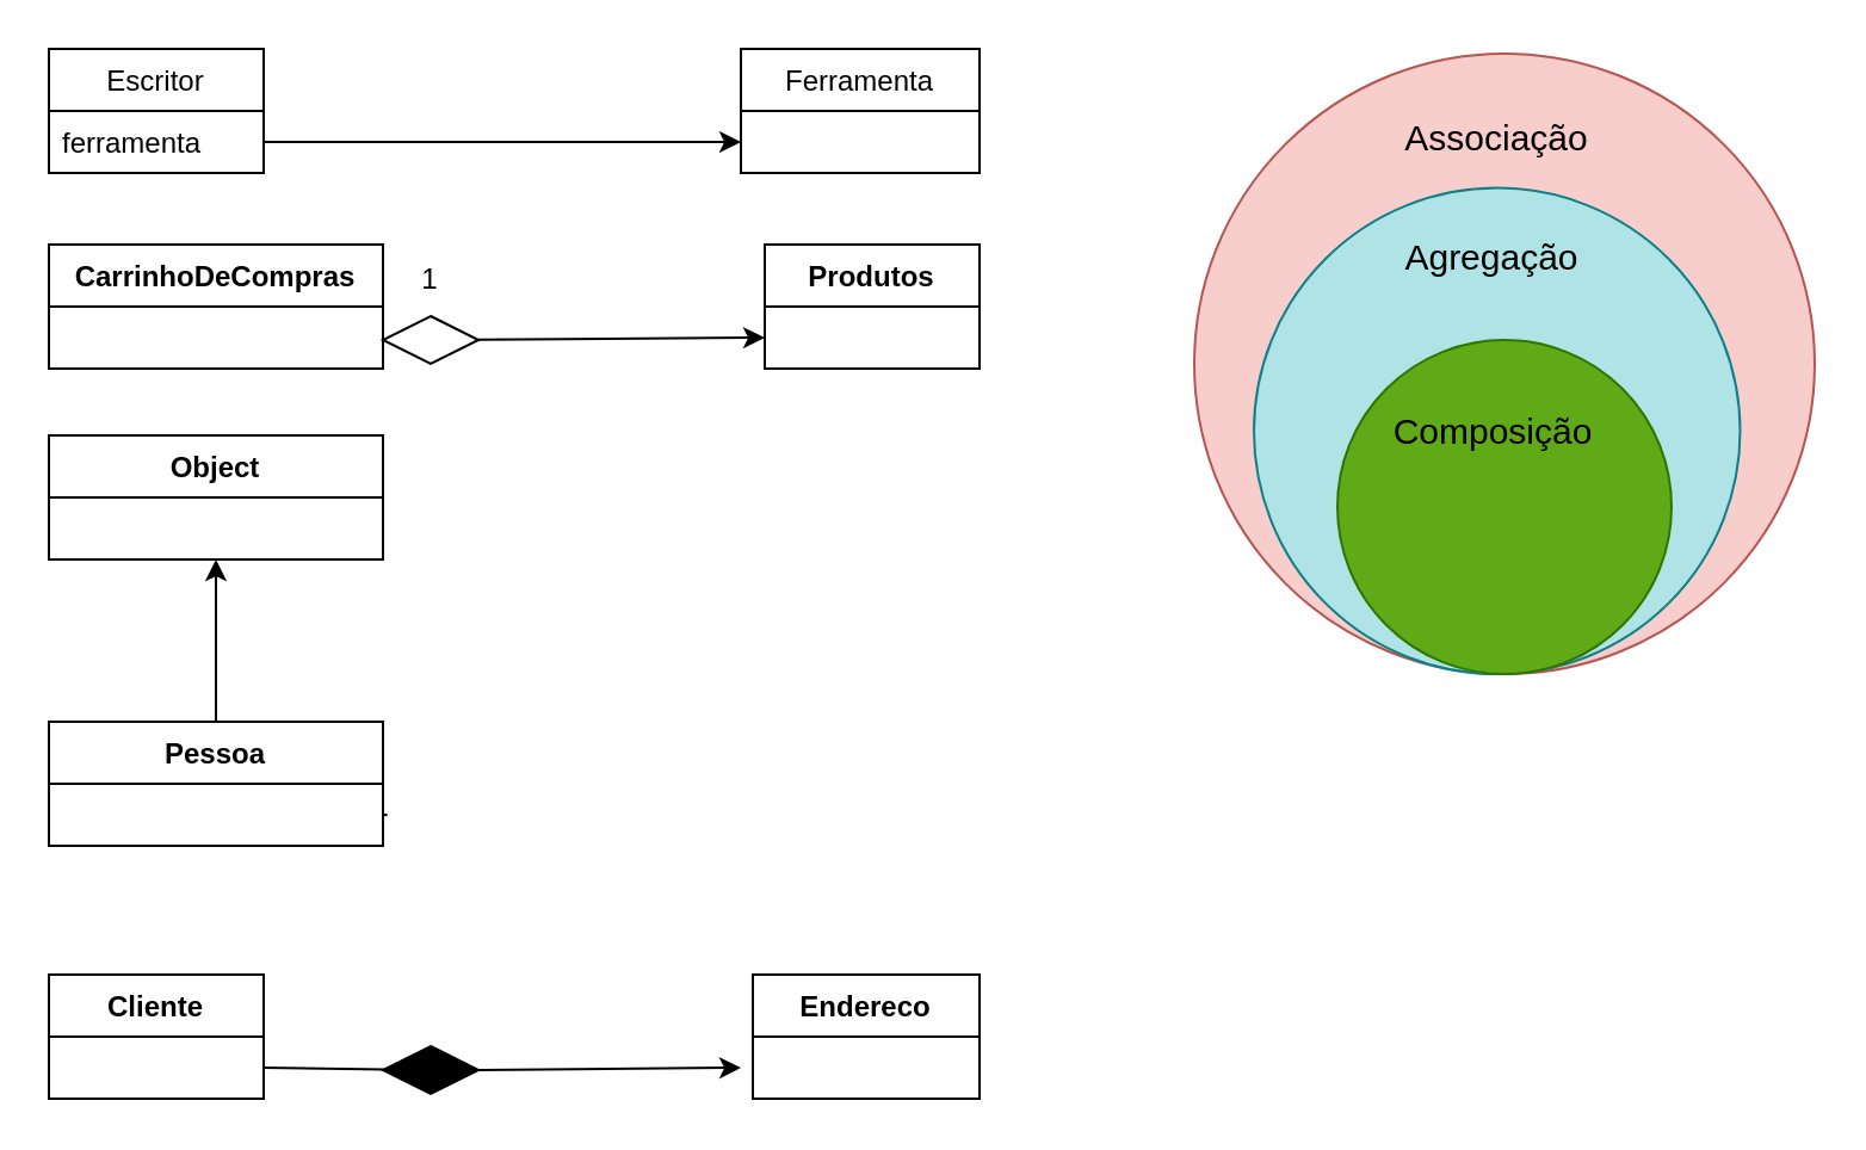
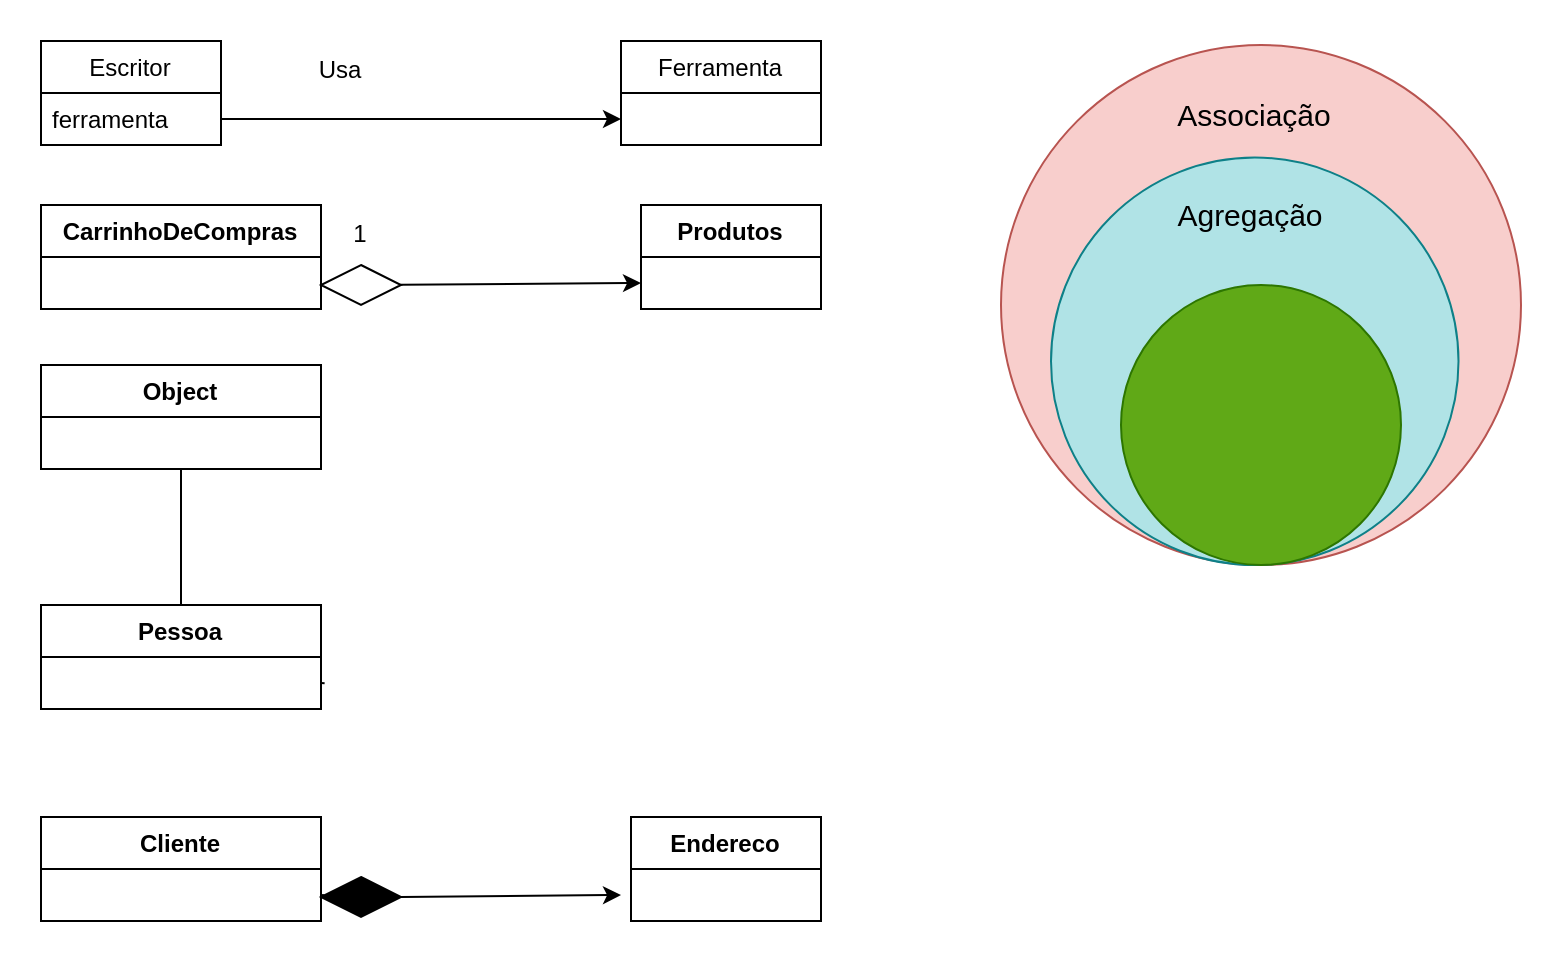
  <mxCell id="0" />
  <mxCell id="1" parent="0" />
  <mxCell id="2" value="" style="ellipse;whiteSpace=wrap;html=1;aspect=fixed;fillColor=#f8cecc;strokeColor=#b85450;verticalAlign=top;" parent="1" vertex="1"><mxGeometry x="500" y="22" width="260" height="260" as="geometry" /></mxCell>
  <mxCell id="3" value="Associação" style="text;align=center;html=1;verticalAlign=middle;whiteSpace=wrap;rounded=0;fontColor=#000000;fontSize=15;" parent="1" vertex="1"><mxGeometry x="596.88" y="42" width="60" height="30" as="geometry" /></mxCell>
  <mxCell id="4" value="Escritor" style="swimlane;fontStyle=0;childLayout=stackLayout;horizontal=1;startSize=26;fillColor=none;horizontalStack=0;resizeParent=1;resizeParentMax=0;resizeLast=0;collapsible=1;marginBottom=0;" parent="1" vertex="1"><mxGeometry x="20" y="20" width="90" height="52" as="geometry" /></mxCell>
  <mxCell id="5" value="ferramenta" style="text;strokeColor=none;fillColor=none;align=left;verticalAlign=top;spacingLeft=4;spacingRight=4;overflow=hidden;rotatable=0;points=[[0,0.5],[1,0.5]];portConstraint=eastwest;" parent="4" vertex="1"><mxGeometry y="26" width="90" height="26" as="geometry" /></mxCell>
  <mxCell id="6" value="Ferramenta" style="swimlane;fontStyle=0;childLayout=stackLayout;horizontal=1;startSize=26;fillColor=none;horizontalStack=0;resizeParent=1;resizeParentMax=0;resizeLast=0;collapsible=1;marginBottom=0;" parent="1" vertex="1"><mxGeometry x="310" y="20" width="100" height="52" as="geometry" /></mxCell>
  <mxCell id="7" style="edgeStyle=orthogonalEdgeStyle;rounded=0;orthogonalLoop=1;jettySize=auto;html=1;entryX=0;entryY=0.75;entryDx=0;entryDy=0;" parent="1" source="5" target="6" edge="1"><mxGeometry relative="1" as="geometry" /></mxCell>
  <mxCell id="8" value="" style="ellipse;whiteSpace=wrap;html=1;aspect=fixed;fillColor=#b0e3e6;strokeColor=#0e8088;" parent="1" vertex="1"><mxGeometry x="525" y="78.25" width="203.75" height="203.75" as="geometry" /></mxCell>
- <mxCell id="10" style="edgeStyle=none;html=1;entryX=0.5;entryY=1;entryDx=0;entryDy=0;" edge="1" parent="1" source="11" target="26"><mxGeometry relative="1" as="geometry" /></mxCell>
+ <mxCell id="9" value="Usa" style="text;strokeColor=none;align=center;fillColor=none;html=1;verticalAlign=middle;whiteSpace=wrap;rounded=0;" parent="1" vertex="1"><mxGeometry x="140" y="20" width="60" height="30" as="geometry" /></mxCell>
+ <mxCell id="10" style="edgeStyle=none;html=1;entryX=0.5;entryY=1;entryDx=0;entryDy=0;endArrow=none;" edge="1" parent="1" source="11" target="26"><mxGeometry relative="1" as="geometry" /></mxCell>
  <mxCell id="11" value="Pessoa" style="swimlane;fontStyle=1;align=center;verticalAlign=top;childLayout=stackLayout;horizontal=1;startSize=26;horizontalStack=0;resizeParent=1;resizeParentMax=0;resizeLast=0;collapsible=1;marginBottom=0;" parent="1" vertex="1"><mxGeometry x="20" y="302" width="140" height="52" as="geometry" /></mxCell>
  <mxCell id="12" value="Produtos" style="swimlane;fontStyle=1;align=center;verticalAlign=top;childLayout=stackLayout;horizontal=1;startSize=26;horizontalStack=0;resizeParent=1;resizeParentMax=0;resizeLast=0;collapsible=1;marginBottom=0;" parent="1" vertex="1"><mxGeometry x="320" y="102" width="90" height="52" as="geometry" /></mxCell>
  <mxCell id="13" style="edgeStyle=none;html=1;fontSize=15;entryX=0;entryY=0.75;entryDx=0;entryDy=0;" parent="1" source="14" target="12" edge="1"><mxGeometry relative="1" as="geometry"><mxPoint x="310" y="142" as="targetPoint" /></mxGeometry></mxCell>
  <mxCell id="14" value="" style="rhombus;whiteSpace=wrap;html=1;" parent="1" vertex="1"><mxGeometry x="160" y="132" width="40" height="20" as="geometry" /></mxCell>
  <mxCell id="15" value="1" style="text;strokeColor=none;align=center;fillColor=none;html=1;verticalAlign=middle;whiteSpace=wrap;rounded=0;" parent="1" vertex="1"><mxGeometry x="150" y="102" width="60" height="30" as="geometry" /></mxCell>
  <mxCell id="16" value="Agregação" style="text;strokeColor=none;align=center;fillColor=none;html=1;verticalAlign=middle;whiteSpace=wrap;rounded=0;fontColor=#000000;fontSize=15;" parent="1" vertex="1"><mxGeometry x="595" y="92" width="60" height="30" as="geometry" /></mxCell>
  <mxCell id="17" value="" style="ellipse;whiteSpace=wrap;html=1;aspect=fixed;fillColor=#60a917;strokeColor=#2D7600;fontColor=#ffffff;" parent="1" vertex="1"><mxGeometry x="560" y="142" width="140" height="140" as="geometry" /></mxCell>
- <mxCell id="18" value="Composição" style="text;html=1;resizable=0;autosize=1;align=center;verticalAlign=middle;points=[];fillColor=none;strokeColor=none;rounded=0;fontColor=#000000;fontSize=15;" parent="1" vertex="1"><mxGeometry x="575" y="170.13" width="100" height="20" as="geometry" /></mxCell>
  <mxCell id="19" value="CarrinhoDeCompras" style="swimlane;fontStyle=1;align=center;verticalAlign=top;childLayout=stackLayout;horizontal=1;startSize=26;horizontalStack=0;resizeParent=1;resizeParentMax=0;resizeLast=0;collapsible=1;marginBottom=0;" parent="1" vertex="1"><mxGeometry x="20" y="102" width="140" height="52" as="geometry" /></mxCell>
  <mxCell id="20" value="" style="edgeStyle=none;html=1;exitX=1;exitY=0.75;exitDx=0;exitDy=0;fontColor=#000000;endArrow=none;" parent="1" source="11" edge="1"><mxGeometry relative="1" as="geometry"><mxPoint x="161.818" y="341.091" as="targetPoint" /><mxPoint x="160" y="341" as="sourcePoint" /></mxGeometry></mxCell>
  <mxCell id="21" style="edgeStyle=none;html=1;fontColor=#000000;startArrow=none;exitX=1;exitY=0.5;exitDx=0;exitDy=0;" parent="1" source="24" edge="1"><mxGeometry relative="1" as="geometry"><mxPoint x="310" y="447" as="targetPoint" /><mxPoint x="210" y="447" as="sourcePoint" /></mxGeometry></mxCell>
- <mxCell id="22" value="Cliente" style="swimlane;fontStyle=1;align=center;verticalAlign=top;childLayout=stackLayout;horizontal=1;startSize=26;horizontalStack=0;resizeParent=1;resizeParentMax=0;resizeLast=0;collapsible=1;marginBottom=0;" parent="1" vertex="1"><mxGeometry x="20" y="408" width="90" height="52" as="geometry" /></mxCell>
+ <mxCell id="22" value="Cliente" style="swimlane;fontStyle=1;align=center;verticalAlign=top;childLayout=stackLayout;horizontal=1;startSize=26;horizontalStack=0;resizeParent=1;resizeParentMax=0;resizeLast=0;collapsible=1;marginBottom=0;" parent="1" vertex="1"><mxGeometry x="20" y="408" width="140" height="52" as="geometry" /></mxCell>
  <mxCell id="23" value="Endereco" style="swimlane;fontStyle=1;align=center;verticalAlign=top;childLayout=stackLayout;horizontal=1;startSize=26;horizontalStack=0;resizeParent=1;resizeParentMax=0;resizeLast=0;collapsible=1;marginBottom=0;" parent="1" vertex="1"><mxGeometry x="315" y="408" width="95" height="52" as="geometry" /></mxCell>
  <mxCell id="24" value="" style="rhombus;whiteSpace=wrap;html=1;fillColor=#000000;" parent="1" vertex="1"><mxGeometry x="160" y="438" width="40" height="20" as="geometry" /></mxCell>
  <mxCell id="25" value="" style="edgeStyle=none;html=1;exitX=1;exitY=0.75;exitDx=0;exitDy=0;fontColor=#000000;endArrow=none;" parent="1" source="22" target="24" edge="1"><mxGeometry relative="1" as="geometry"><mxPoint x="310" y="447" as="targetPoint" /><mxPoint x="160" y="447" as="sourcePoint" /></mxGeometry></mxCell>
  <mxCell id="26" value="Object" style="swimlane;fontStyle=1;align=center;verticalAlign=top;childLayout=stackLayout;horizontal=1;startSize=26;horizontalStack=0;resizeParent=1;resizeParentMax=0;resizeLast=0;collapsible=1;marginBottom=0;" vertex="1" parent="1"><mxGeometry x="20" y="182" width="140" height="52" as="geometry" /></mxCell>
